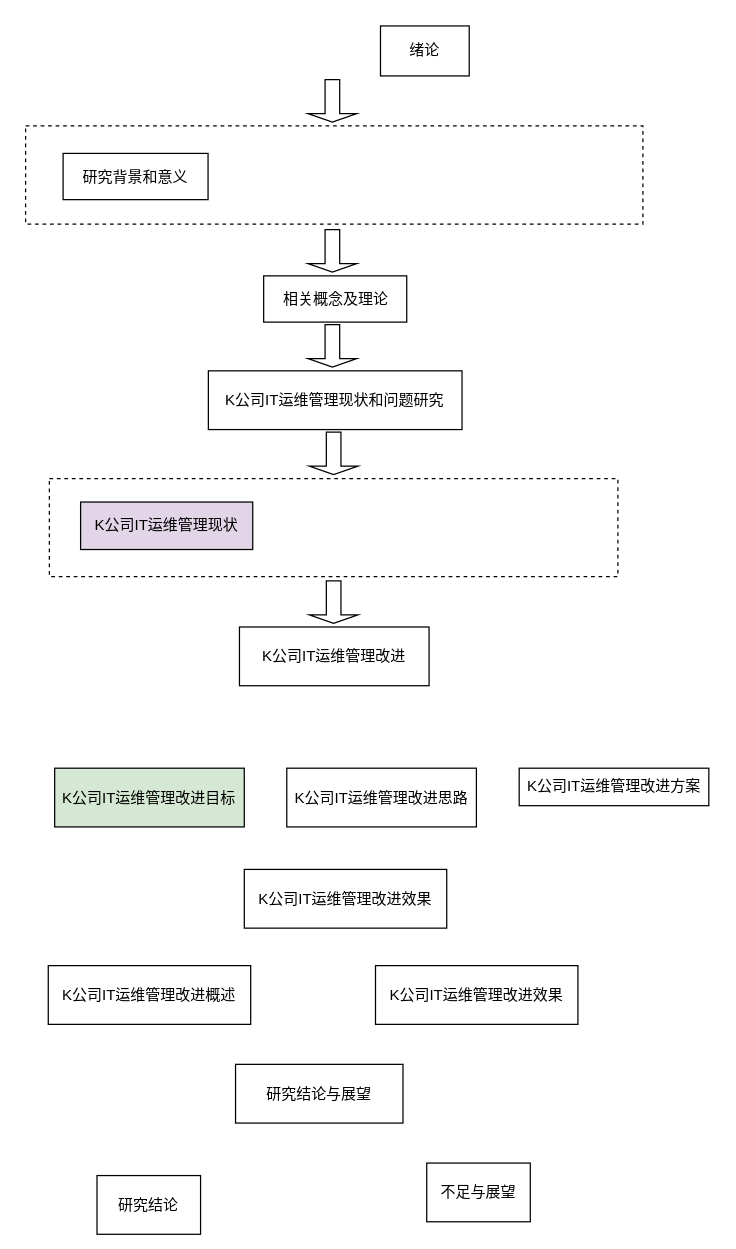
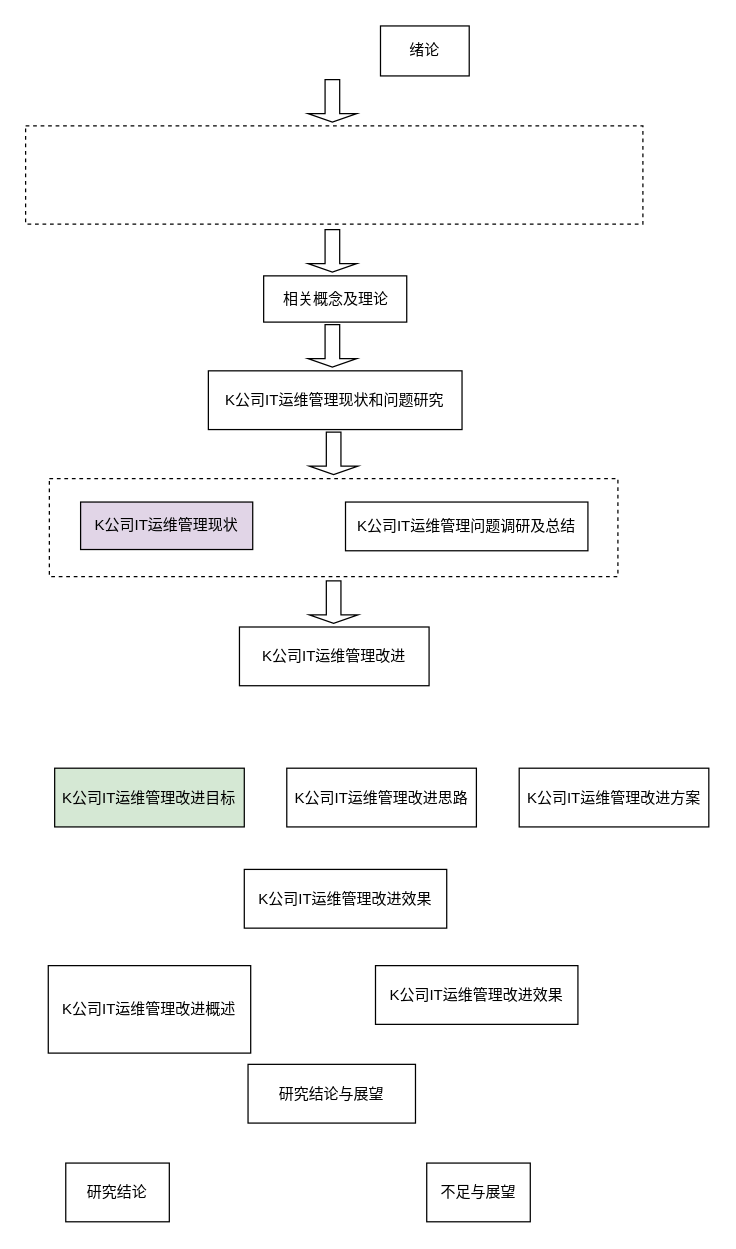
  <mxCell id="0" />
  <mxCell id="1" parent="0" />
  <mxCell id="2" value="" style="verticalLabelPosition=bottom;verticalAlign=top;html=1;shape=mxgraph.basic.rect;fillColor2=none;strokeWidth=1;size=20;indent=5;dashed=1;" vertex="1" parent="1"><mxGeometry x="39" y="382.25" width="455" height="78.5" as="geometry" /></mxCell>
  <mxCell id="3" value="" style="verticalLabelPosition=bottom;verticalAlign=top;html=1;shape=mxgraph.basic.rect;fillColor2=none;strokeWidth=1;size=20;indent=5;dashed=1;" vertex="1" parent="1"><mxGeometry x="20" y="100" width="494" height="78.5" as="geometry" /></mxCell>
  <mxCell id="4" value="绪论" style="rounded=0;whiteSpace=wrap;html=1;" vertex="1" parent="1"><mxGeometry x="304" y="20" width="71" height="40" as="geometry" /></mxCell>
- <mxCell id="5" value="研究背景和意义" style="rounded=0;whiteSpace=wrap;html=1;" vertex="1" parent="1"><mxGeometry x="50" y="122" width="116" height="37" as="geometry" /></mxCell>
  <mxCell id="6" value="相关概念及理论" style="rounded=0;whiteSpace=wrap;html=1;" vertex="1" parent="1"><mxGeometry x="210.5" y="220" width="114.5" height="37" as="geometry" /></mxCell>
  <mxCell id="7" value="K公司IT运维管理现状和问题研究" style="rounded=0;whiteSpace=wrap;html=1;" vertex="1" parent="1"><mxGeometry x="166.25" y="296" width="203" height="47" as="geometry" /></mxCell>
  <mxCell id="8" value="K公司IT运维管理现状" style="rounded=0;whiteSpace=wrap;html=1;fillColor=#e1d5e7;" vertex="1" parent="1"><mxGeometry x="64" y="401" width="137.75" height="38" as="geometry" /></mxCell>
+ <mxCell id="9" value="K公司IT运维管理问题调研及总结" style="rounded=0;whiteSpace=wrap;html=1;" vertex="1" parent="1"><mxGeometry x="276" y="401" width="194" height="39" as="geometry" /></mxCell>
  <mxCell id="10" value="K公司IT运维管理改进" style="rounded=0;whiteSpace=wrap;html=1;" vertex="1" parent="1"><mxGeometry x="191.13" y="501" width="151.75" height="47" as="geometry" /></mxCell>
  <mxCell id="11" value="K公司IT运维管理改进目标" style="rounded=0;whiteSpace=wrap;html=1;fillColor=#d5e8d4;" vertex="1" parent="1"><mxGeometry x="43.25" y="614" width="151.75" height="47" as="geometry" /></mxCell>
  <mxCell id="12" value="K公司IT运维管理改进思路" style="rounded=0;whiteSpace=wrap;html=1;" vertex="1" parent="1"><mxGeometry x="229" y="614" width="151.75" height="47" as="geometry" /></mxCell>
- <mxCell id="13" value="K公司IT运维管理改进方案" style="rounded=0;whiteSpace=wrap;html=1;" vertex="1" parent="1"><mxGeometry x="415" y="614" width="151.75" height="30" as="geometry" /></mxCell>
+ <mxCell id="13" value="K公司IT运维管理改进方案" style="rounded=0;whiteSpace=wrap;html=1;" vertex="1" parent="1"><mxGeometry x="415" y="614" width="151.75" height="47" as="geometry" /></mxCell>
  <mxCell id="14" value="K公司IT运维管理改进效果" style="rounded=0;whiteSpace=wrap;html=1;" vertex="1" parent="1"><mxGeometry x="195" y="695" width="162" height="47" as="geometry" /></mxCell>
- <mxCell id="15" value="K公司IT运维管理改进概述" style="rounded=0;whiteSpace=wrap;html=1;" vertex="1" parent="1"><mxGeometry x="38.13" y="772" width="162" height="47" as="geometry" /></mxCell>
+ <mxCell id="15" value="K公司IT运维管理改进概述" style="rounded=0;whiteSpace=wrap;html=1;" vertex="1" parent="1"><mxGeometry x="38.13" y="772" width="162" height="70" as="geometry" /></mxCell>
  <mxCell id="16" value="K公司IT运维管理改进效果" style="rounded=0;whiteSpace=wrap;html=1;" vertex="1" parent="1"><mxGeometry x="300" y="772" width="162" height="47" as="geometry" /></mxCell>
- <mxCell id="17" value="研究结论与展望" style="rounded=0;whiteSpace=wrap;html=1;" vertex="1" parent="1"><mxGeometry x="188" y="851" width="134" height="47" as="geometry" /></mxCell>
- <mxCell id="18" value="研究结论" style="rounded=0;whiteSpace=wrap;html=1;" vertex="1" parent="1"><mxGeometry x="77.13" y="940" width="82.87" height="47" as="geometry" /></mxCell>
+ <mxCell id="17" value="研究结论与展望" style="rounded=0;whiteSpace=wrap;html=1;" vertex="1" parent="1"><mxGeometry x="198" y="851" width="134" height="47" as="geometry" /></mxCell>
+ <mxCell id="18" value="研究结论" style="rounded=0;whiteSpace=wrap;html=1;" vertex="1" parent="1"><mxGeometry x="52.13" y="930" width="82.87" height="47" as="geometry" /></mxCell>
  <mxCell id="19" value="不足与展望" style="rounded=0;whiteSpace=wrap;html=1;" vertex="1" parent="1"><mxGeometry x="341" y="930" width="82.87" height="47" as="geometry" /></mxCell>
  <mxCell id="20" value="" style="shape=singleArrow;direction=south;whiteSpace=wrap;html=1;" vertex="1" parent="1"><mxGeometry x="246" y="63" width="39" height="34" as="geometry" /></mxCell>
  <mxCell id="21" value="" style="shape=singleArrow;direction=south;whiteSpace=wrap;html=1;" vertex="1" parent="1"><mxGeometry x="246" y="183" width="39" height="34" as="geometry" /></mxCell>
  <mxCell id="22" value="" style="shape=singleArrow;direction=south;whiteSpace=wrap;html=1;" vertex="1" parent="1"><mxGeometry x="246" y="259" width="39" height="34" as="geometry" /></mxCell>
  <mxCell id="23" value="" style="shape=singleArrow;direction=south;whiteSpace=wrap;html=1;" vertex="1" parent="1"><mxGeometry x="247" y="345" width="39" height="34" as="geometry" /></mxCell>
  <mxCell id="24" value="" style="shape=singleArrow;direction=south;whiteSpace=wrap;html=1;" vertex="1" parent="1"><mxGeometry x="247" y="464" width="39" height="34" as="geometry" /></mxCell>
